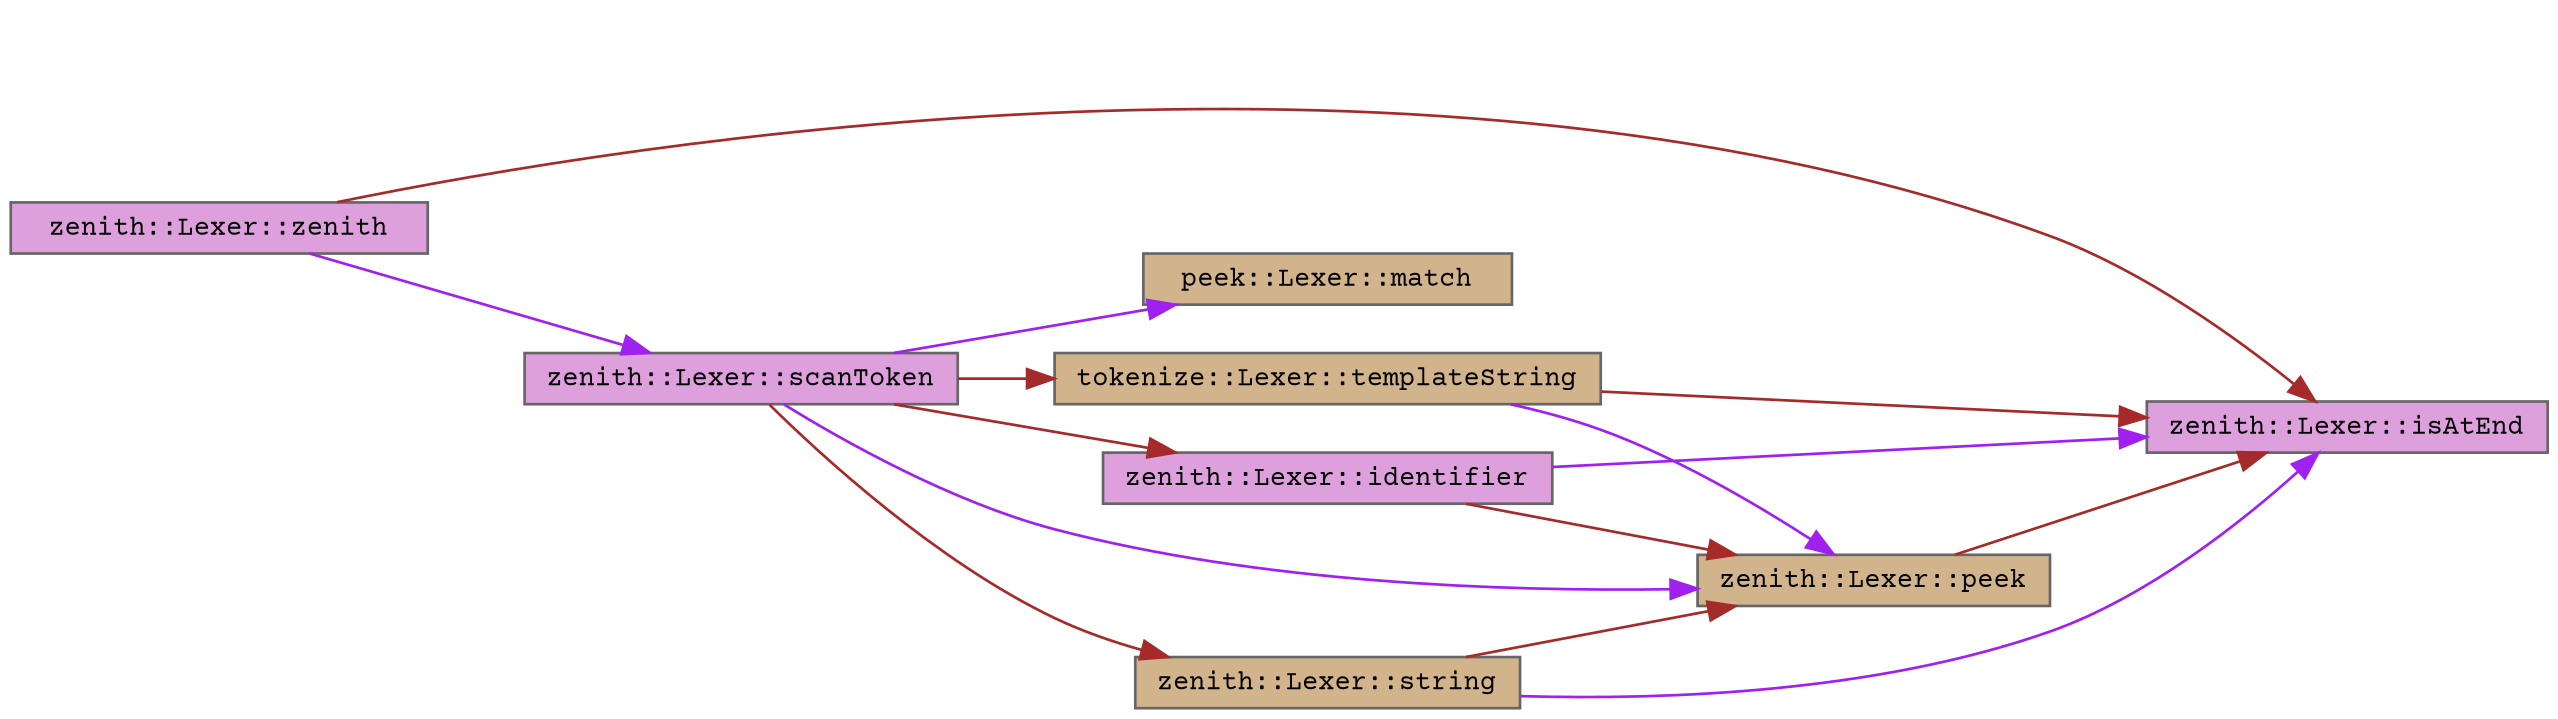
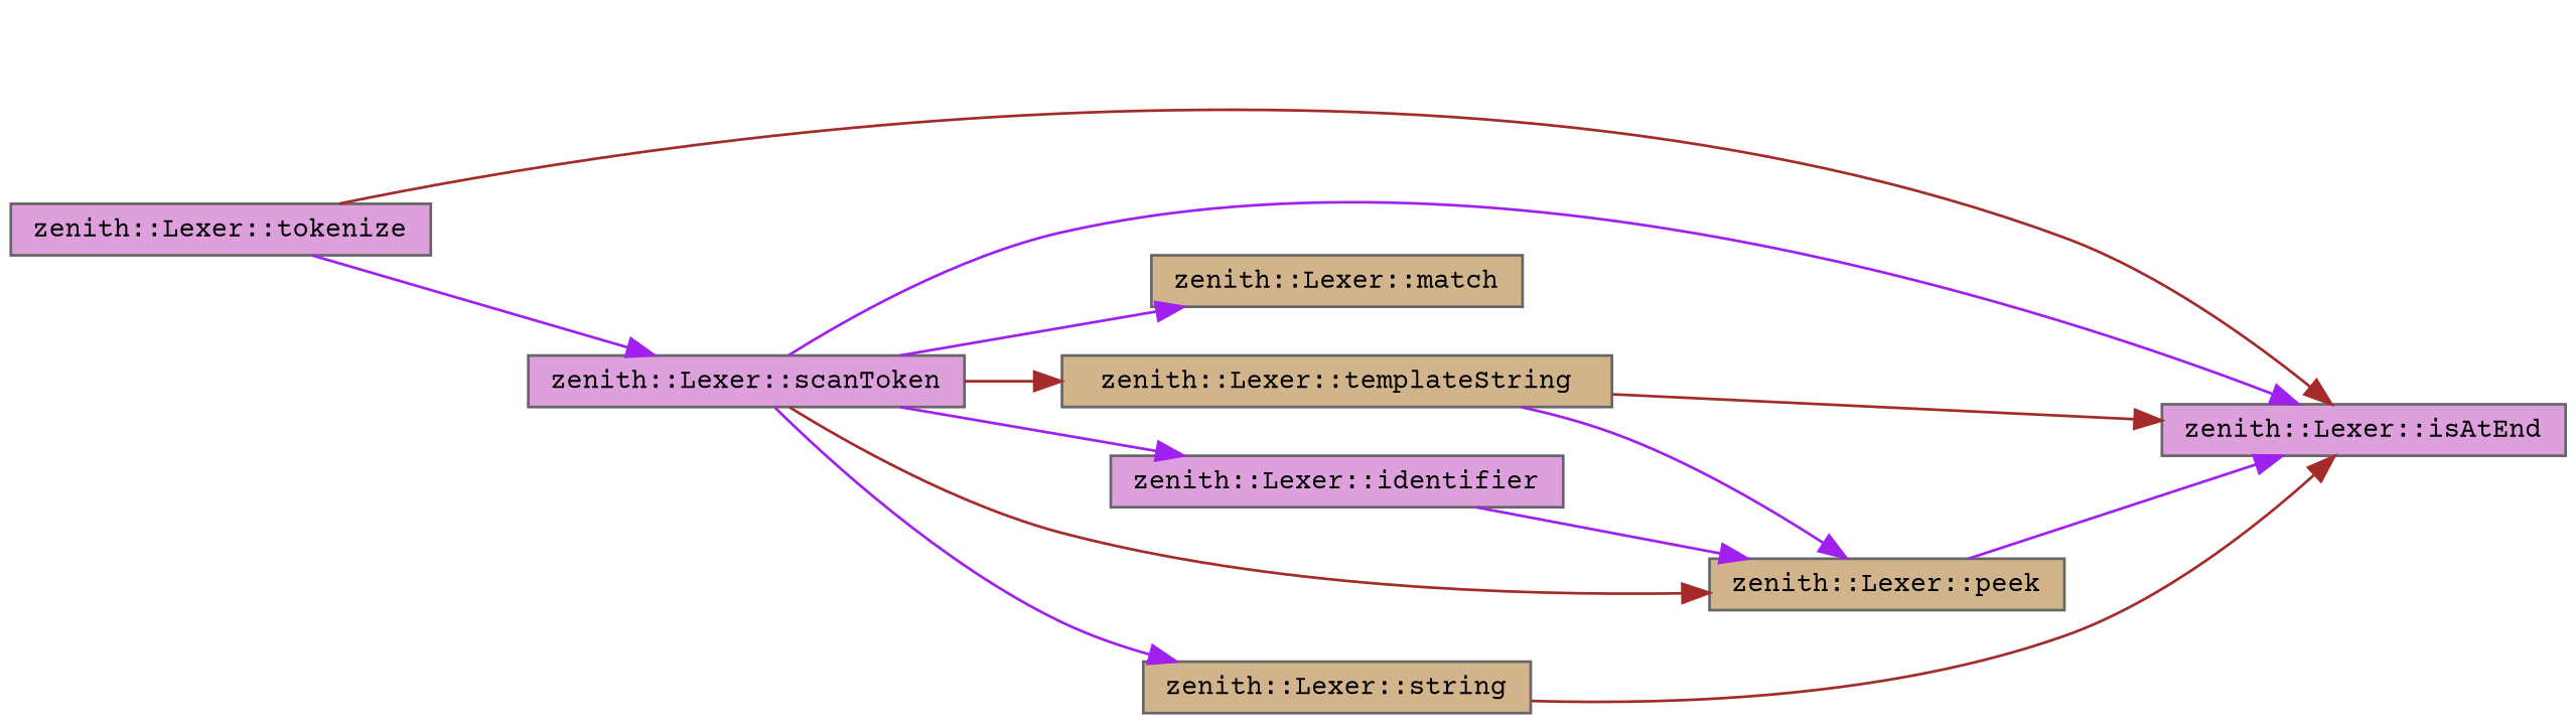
  digraph {
    fontname="Courier Prime"
    rankdir=RL
    node [color=grey40 fillcolor=plum fontname="Courier Prime" fontsize=10 shape=box style=filled]
    edge [color=purple dir=back fontname="Courier Prime" fontsize=10 labelfontname=Helvetica labelfontsize=10 style=solid]
    n1 [color=gray40 fontcolor=black height=0.2 label="zenith::Lexer::isAtEnd" width=0.4]
    n2 [height=0.2 label="zenith::Lexer::scanToken" width=0.4]
-   n3 [height=0.2 label="zenith::Lexer::zenith" width=0.4]
+   n3 [height=0.2 label="zenith::Lexer::tokenize" width=0.4]
    n4 [fillcolor=tan height=0.2 label="zenith::Lexer::peek" width=0.4]
    n5 [fillcolor=tan height=0.2 label="zenith::Lexer::string" width=0.4]
-   n6 [fillcolor=tan height=0.2 label="tokenize::Lexer::templateString" width=0.4]
-   n7 [fillcolor=tan height=0.2 label="peek::Lexer::match" width=0.4]
+   n6 [fillcolor=tan height=0.2 label="zenith::Lexer::templateString" width=0.4]
+   n7 [fillcolor=tan height=0.2 label="zenith::Lexer::match" width=0.4]
    n8 [height=0.2 label="zenith::Lexer::identifier" width=0.4]
-   n1 -> n8
+   n1 -> n2
    n1 -> n3 [color=brown]
-   n1 -> n4 [color=brown]
-   n1 -> n5
+   n1 -> n4
+   n1 -> n5 [color=brown]
    n1 -> n6 [color=brown]
    n2 -> n3
-   n4 -> n2
-   n4 -> n5 [color=brown]
+   n4 -> n2 [color=brown]
    n4 -> n6
-   n4 -> n8 [color=brown]
-   n5 -> n2 [color=brown]
+   n4 -> n8
+   n5 -> n2
    n6 -> n2 [color=brown]
    n7 -> n2
-   n8 -> n2 [color=brown]
+   n8 -> n2
  }
